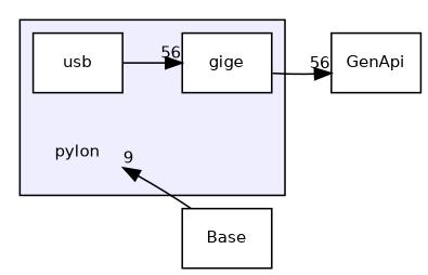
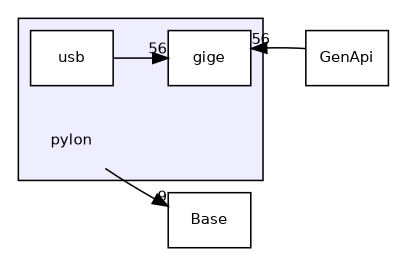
  digraph {
    compound=true
    rankdir=LR
    node [fontname=Helvetica fontsize=10 shape=box]
    edge [headlabel=56 labeldistance=1.5 labelfontname=Helvetica labelfontsize=10]
    n1 [label=pylon shape=plaintext]
    n2 [color=black fillcolor=white label=gige style=filled]
    n3 [color=black fillcolor=white label=usb style=filled]
    n4 [label=Base]
    n5 [label=GenApi]
    subgraph cluster_1 {
      bgcolor="#eeeeff"
      pencolor=black
      n1
      n2
      n3
    }
-   n4 -> n1 [headlabel=9]
-   n2 -> n5
+   n1 -> n4 [headlabel=9]
+   n5 -> n2
    n3 -> n2
  }
